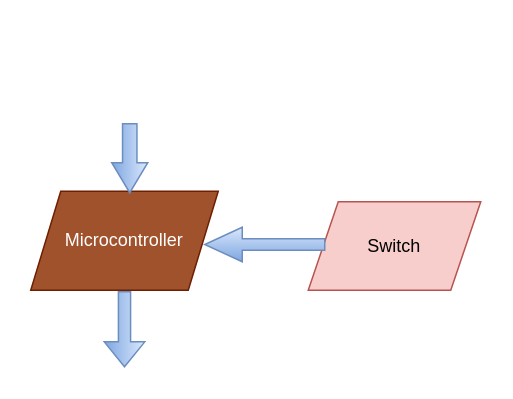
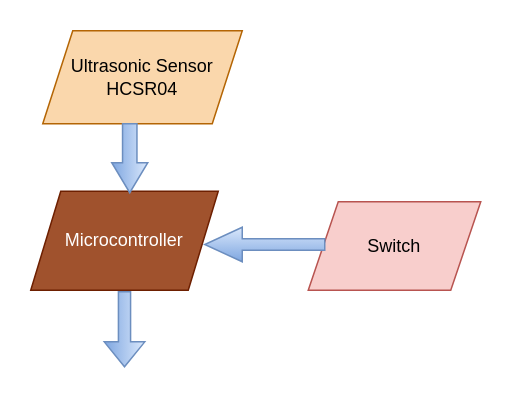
  <mxCell id="0" />
  <mxCell id="1" parent="0" />
+ <mxCell id="2" value="Ultrasonic Sensor&lt;br&gt;HCSR04" style="shape=parallelogram;perimeter=parallelogramPerimeter;whiteSpace=wrap;html=1;fixedSize=1;fillColor=#fad7ac;strokeColor=#b46504;" vertex="1" parent="1"><mxGeometry x="28" y="20" width="133" height="62" as="geometry" /></mxCell>
  <mxCell id="3" value="Microcontroller" style="shape=parallelogram;perimeter=parallelogramPerimeter;whiteSpace=wrap;html=1;fixedSize=1;fillColor=#a0522d;fontColor=#ffffff;strokeColor=#6D1F00;" vertex="1" parent="1"><mxGeometry x="20" y="127" width="125" height="66" as="geometry" /></mxCell>
  <mxCell id="4" value="Switch" style="shape=parallelogram;perimeter=parallelogramPerimeter;whiteSpace=wrap;html=1;fixedSize=1;fillColor=#f8cecc;strokeColor=#b85450;" vertex="1" parent="1"><mxGeometry x="205" y="134" width="115" height="59" as="geometry" /></mxCell>
  <mxCell id="5" value="" style="html=1;shadow=0;dashed=0;align=center;verticalAlign=middle;shape=mxgraph.arrows2.arrow;dy=0.6;dx=20;direction=south;notch=0;fillColor=#dae8fc;gradientColor=#7ea6e0;strokeColor=#6c8ebf;" vertex="1" parent="1"><mxGeometry x="74" y="82" width="24" height="46" as="geometry" /></mxCell>
  <mxCell id="6" value="" style="html=1;shadow=0;dashed=0;align=center;verticalAlign=middle;shape=mxgraph.arrows2.arrow;dy=0.7;dx=16.6;direction=south;notch=0;fillColor=#dae8fc;gradientColor=#7ea6e0;strokeColor=#6c8ebf;" vertex="1" parent="1"><mxGeometry x="69" y="194" width="27" height="50" as="geometry" /></mxCell>
  <mxCell id="7" value="" style="html=1;shadow=0;dashed=0;align=center;verticalAlign=middle;shape=mxgraph.arrows2.arrow;dy=0.67;dx=25;flipH=1;notch=0;fillColor=#dae8fc;gradientColor=#7ea6e0;strokeColor=#6c8ebf;" vertex="1" parent="1"><mxGeometry x="136" y="151" width="80" height="23" as="geometry" /></mxCell>
